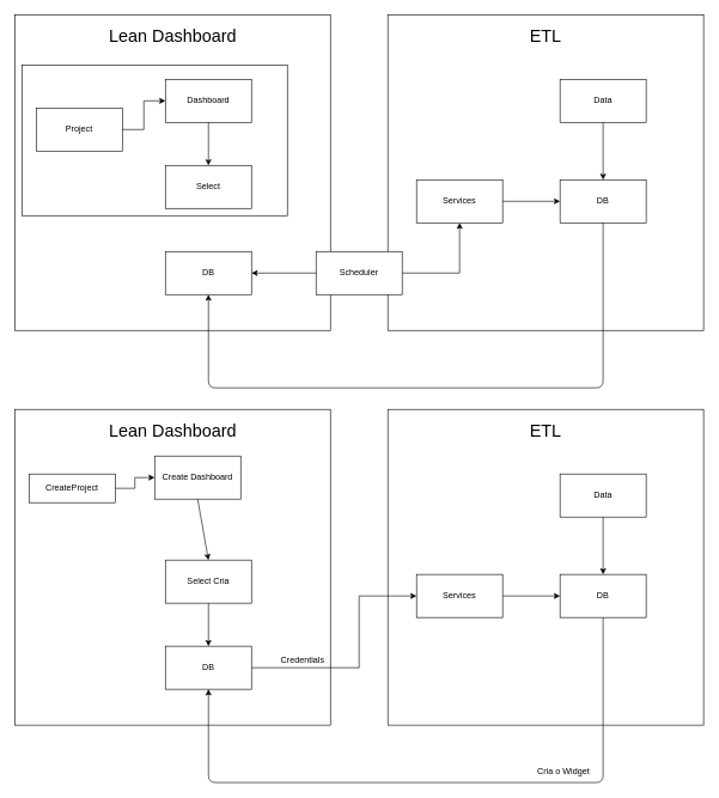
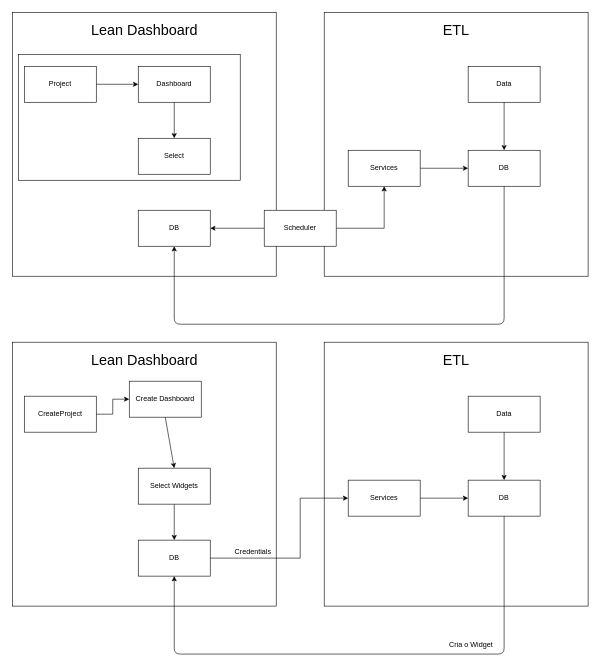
  <mxCell id="0" />
  <mxCell id="1" parent="0" />
  <mxCell id="2" value="" style="whiteSpace=wrap;html=1;aspect=fixed;" parent="1" vertex="1"><mxGeometry x="20" y="20" width="440" height="440" as="geometry" /></mxCell>
  <mxCell id="3" value="" style="edgeStyle=orthogonalEdgeStyle;rounded=0;orthogonalLoop=1;jettySize=auto;html=1;" edge="1" parent="1" source="4" target="19"><mxGeometry relative="1" as="geometry" /></mxCell>
- <mxCell id="4" value="Project" style="rounded=0;whiteSpace=wrap;html=1;" parent="1" vertex="1"><mxGeometry x="50" y="150" width="120" height="60" as="geometry" /></mxCell>
+ <mxCell id="4" value="Project" style="rounded=0;whiteSpace=wrap;html=1;" parent="1" vertex="1"><mxGeometry x="40" y="110" width="120" height="60" as="geometry" /></mxCell>
  <mxCell id="5" value="&lt;font style=&quot;font-size: 24px&quot;&gt;Lean Dashboard&lt;/font&gt;" style="text;html=1;strokeColor=none;fillColor=none;align=center;verticalAlign=middle;whiteSpace=wrap;rounded=0;" parent="1" vertex="1"><mxGeometry x="117.5" y="40" width="245" height="20" as="geometry" /></mxCell>
  <mxCell id="6" value="Select" style="whiteSpace=wrap;html=1;rounded=0;" parent="1" vertex="1"><mxGeometry x="230" y="230" width="120" height="60" as="geometry" /></mxCell>
  <mxCell id="7" value="ETL" style="text;html=1;strokeColor=none;fillColor=none;align=center;verticalAlign=middle;whiteSpace=wrap;rounded=0;" parent="1" vertex="1"><mxGeometry x="700" y="40" width="40" height="20" as="geometry" /></mxCell>
  <mxCell id="8" value="" style="whiteSpace=wrap;html=1;aspect=fixed;" parent="1" vertex="1"><mxGeometry x="540" y="20" width="440" height="440" as="geometry" /></mxCell>
  <mxCell id="9" value="DB" style="whiteSpace=wrap;html=1;rounded=0;" parent="1" vertex="1"><mxGeometry x="230" y="350" width="120" height="60" as="geometry" /></mxCell>
  <mxCell id="10" value="" style="edgeStyle=orthogonalEdgeStyle;rounded=0;orthogonalLoop=1;jettySize=auto;html=1;" parent="1" source="11" target="13" edge="1"><mxGeometry relative="1" as="geometry" /></mxCell>
  <mxCell id="11" value="Scheduler" style="whiteSpace=wrap;html=1;rounded=0;" parent="1" vertex="1"><mxGeometry x="440" y="350" width="120" height="60" as="geometry" /></mxCell>
  <mxCell id="12" value="" style="edgeStyle=orthogonalEdgeStyle;rounded=0;orthogonalLoop=1;jettySize=auto;html=1;" parent="1" source="13" target="14" edge="1"><mxGeometry relative="1" as="geometry" /></mxCell>
  <mxCell id="13" value="Services" style="whiteSpace=wrap;html=1;rounded=0;" parent="1" vertex="1"><mxGeometry x="580" y="250" width="120" height="60" as="geometry" /></mxCell>
  <mxCell id="14" value="DB" style="whiteSpace=wrap;html=1;rounded=0;" parent="1" vertex="1"><mxGeometry x="780" y="250" width="120" height="60" as="geometry" /></mxCell>
  <mxCell id="15" value="Data" style="whiteSpace=wrap;html=1;rounded=0;" parent="1" vertex="1"><mxGeometry x="780" y="110" width="120" height="60" as="geometry" /></mxCell>
  <mxCell id="16" value="&lt;font style=&quot;font-size: 24px&quot;&gt;ETL&lt;/font&gt;" style="text;html=1;strokeColor=none;fillColor=none;align=center;verticalAlign=middle;whiteSpace=wrap;rounded=0;" parent="1" vertex="1"><mxGeometry x="740" y="40" width="40" height="20" as="geometry" /></mxCell>
  <mxCell id="17" value="" style="endArrow=classic;html=1;exitX=0.5;exitY=1;exitDx=0;exitDy=0;entryX=0.5;entryY=0;entryDx=0;entryDy=0;" parent="1" source="15" target="14" edge="1"><mxGeometry width="50" height="50" relative="1" as="geometry"><mxPoint x="470" y="280" as="sourcePoint" /><mxPoint x="520" y="230" as="targetPoint" /></mxGeometry></mxCell>
  <mxCell id="18" value="" style="endArrow=classic;html=1;exitX=0.5;exitY=1;exitDx=0;exitDy=0;entryX=0.5;entryY=1;entryDx=0;entryDy=0;" parent="1" source="14" target="9" edge="1"><mxGeometry width="50" height="50" relative="1" as="geometry"><mxPoint x="470" y="340" as="sourcePoint" /><mxPoint x="520" y="290" as="targetPoint" /><Array as="points"><mxPoint x="840" y="540" /><mxPoint x="290" y="540" /></Array></mxGeometry></mxCell>
  <mxCell id="19" value="Dashboard" style="whiteSpace=wrap;html=1;rounded=0;" vertex="1" parent="1"><mxGeometry x="230" y="110" width="120" height="60" as="geometry" /></mxCell>
  <mxCell id="20" value="" style="endArrow=classic;html=1;exitX=0.5;exitY=1;exitDx=0;exitDy=0;entryX=0.5;entryY=0;entryDx=0;entryDy=0;" edge="1" parent="1" source="19" target="6"><mxGeometry width="50" height="50" relative="1" as="geometry"><mxPoint x="510" y="330" as="sourcePoint" /><mxPoint x="560" y="280" as="targetPoint" /></mxGeometry></mxCell>
  <mxCell id="21" value="" style="whiteSpace=wrap;html=1;aspect=fixed;" vertex="1" parent="1"><mxGeometry x="20" y="570" width="440" height="440" as="geometry" /></mxCell>
  <mxCell id="22" value="" style="edgeStyle=orthogonalEdgeStyle;rounded=0;orthogonalLoop=1;jettySize=auto;html=1;" edge="1" parent="1" source="23" target="39"><mxGeometry relative="1" as="geometry" /></mxCell>
- <mxCell id="23" value="CreateProject" style="rounded=0;whiteSpace=wrap;html=1;" vertex="1" parent="1"><mxGeometry x="40" y="660" width="120" height="40" as="geometry" /></mxCell>
+ <mxCell id="23" value="CreateProject" style="rounded=0;whiteSpace=wrap;html=1;" vertex="1" parent="1"><mxGeometry x="40" y="660" width="120" height="60" as="geometry" /></mxCell>
  <mxCell id="24" value="&lt;font style=&quot;font-size: 24px&quot;&gt;Lean Dashboard&lt;/font&gt;" style="text;html=1;strokeColor=none;fillColor=none;align=center;verticalAlign=middle;whiteSpace=wrap;rounded=0;" vertex="1" parent="1"><mxGeometry x="117.5" y="590" width="245" height="20" as="geometry" /></mxCell>
  <mxCell id="25" value="" style="edgeStyle=orthogonalEdgeStyle;rounded=0;orthogonalLoop=1;jettySize=auto;html=1;" edge="1" parent="1" source="26" target="31"><mxGeometry relative="1" as="geometry" /></mxCell>
- <mxCell id="26" value="Select Cria" style="whiteSpace=wrap;html=1;rounded=0;" vertex="1" parent="1"><mxGeometry x="230" y="780" width="120" height="60" as="geometry" /></mxCell>
+ <mxCell id="26" value="Select Widgets" style="whiteSpace=wrap;html=1;rounded=0;" vertex="1" parent="1"><mxGeometry x="230" y="780" width="120" height="60" as="geometry" /></mxCell>
  <mxCell id="27" value="ETL" style="text;html=1;strokeColor=none;fillColor=none;align=center;verticalAlign=middle;whiteSpace=wrap;rounded=0;" vertex="1" parent="1"><mxGeometry x="700" y="590" width="40" height="20" as="geometry" /></mxCell>
  <mxCell id="28" value="" style="whiteSpace=wrap;html=1;aspect=fixed;" vertex="1" parent="1"><mxGeometry x="540" y="570" width="440" height="440" as="geometry" /></mxCell>
  <mxCell id="29" value="Credentials" style="text;html=1;strokeColor=none;fillColor=none;align=center;verticalAlign=middle;whiteSpace=wrap;rounded=0;" vertex="1" parent="1"><mxGeometry x="340" y="910" width="163" height="20" as="geometry" /></mxCell>
  <mxCell id="30" value="" style="edgeStyle=orthogonalEdgeStyle;rounded=0;orthogonalLoop=1;jettySize=auto;html=1;entryX=0;entryY=0.5;entryDx=0;entryDy=0;" edge="1" parent="1" source="31" target="33"><mxGeometry relative="1" as="geometry"><Array as="points"><mxPoint x="500" y="930" /><mxPoint x="500" y="830" /></Array></mxGeometry></mxCell>
  <mxCell id="31" value="DB" style="whiteSpace=wrap;html=1;rounded=0;" vertex="1" parent="1"><mxGeometry x="230" y="900" width="120" height="60" as="geometry" /></mxCell>
  <mxCell id="32" value="" style="edgeStyle=orthogonalEdgeStyle;rounded=0;orthogonalLoop=1;jettySize=auto;html=1;" edge="1" parent="1" source="33" target="34"><mxGeometry relative="1" as="geometry" /></mxCell>
  <mxCell id="33" value="Services" style="whiteSpace=wrap;html=1;rounded=0;" vertex="1" parent="1"><mxGeometry x="580" y="800" width="120" height="60" as="geometry" /></mxCell>
  <mxCell id="34" value="DB" style="whiteSpace=wrap;html=1;rounded=0;" vertex="1" parent="1"><mxGeometry x="780" y="800" width="120" height="60" as="geometry" /></mxCell>
  <mxCell id="35" value="Data" style="whiteSpace=wrap;html=1;rounded=0;" vertex="1" parent="1"><mxGeometry x="780" y="660" width="120" height="60" as="geometry" /></mxCell>
  <mxCell id="36" value="&lt;font style=&quot;font-size: 24px&quot;&gt;ETL&lt;/font&gt;" style="text;html=1;strokeColor=none;fillColor=none;align=center;verticalAlign=middle;whiteSpace=wrap;rounded=0;" vertex="1" parent="1"><mxGeometry x="740" y="590" width="40" height="20" as="geometry" /></mxCell>
  <mxCell id="37" value="" style="endArrow=classic;html=1;exitX=0.5;exitY=1;exitDx=0;exitDy=0;entryX=0.5;entryY=0;entryDx=0;entryDy=0;" edge="1" parent="1" source="35" target="34"><mxGeometry width="50" height="50" relative="1" as="geometry"><mxPoint x="470" y="830" as="sourcePoint" /><mxPoint x="520" y="780" as="targetPoint" /></mxGeometry></mxCell>
  <mxCell id="38" value="" style="endArrow=classic;html=1;exitX=0.5;exitY=1;exitDx=0;exitDy=0;entryX=0.5;entryY=1;entryDx=0;entryDy=0;" edge="1" parent="1" source="34" target="31"><mxGeometry width="50" height="50" relative="1" as="geometry"><mxPoint x="470" y="890" as="sourcePoint" /><mxPoint x="520" y="840" as="targetPoint" /><Array as="points"><mxPoint x="840" y="1090" /><mxPoint x="290" y="1090" /></Array></mxGeometry></mxCell>
  <mxCell id="39" value="Create Dashboard" style="whiteSpace=wrap;html=1;rounded=0;" vertex="1" parent="1"><mxGeometry x="215" y="635" width="120" height="60" as="geometry" /></mxCell>
  <mxCell id="40" value="" style="endArrow=classic;html=1;exitX=0.5;exitY=1;exitDx=0;exitDy=0;entryX=0.5;entryY=0;entryDx=0;entryDy=0;" edge="1" parent="1" source="39" target="26"><mxGeometry width="50" height="50" relative="1" as="geometry"><mxPoint x="510" y="880" as="sourcePoint" /><mxPoint x="560" y="830" as="targetPoint" /></mxGeometry></mxCell>
  <mxCell id="41" value="Cria o Widget" style="text;html=1;strokeColor=none;fillColor=none;align=center;verticalAlign=middle;whiteSpace=wrap;rounded=0;" vertex="1" parent="1"><mxGeometry x="730" y="1060" width="110" height="30" as="geometry" /></mxCell>
  <mxCell id="42" value="" style="endArrow=classic;html=1;entryX=1;entryY=0.5;entryDx=0;entryDy=0;exitX=0;exitY=0.5;exitDx=0;exitDy=0;" edge="1" parent="1" source="11" target="9"><mxGeometry width="50" height="50" relative="1" as="geometry"><mxPoint x="530" y="390" as="sourcePoint" /><mxPoint x="580" y="340" as="targetPoint" /></mxGeometry></mxCell>
  <mxCell id="43" value="" style="rounded=0;whiteSpace=wrap;html=1;fillColor=none;" vertex="1" parent="1"><mxGeometry x="30" y="90" width="370" height="210" as="geometry" /></mxCell>
